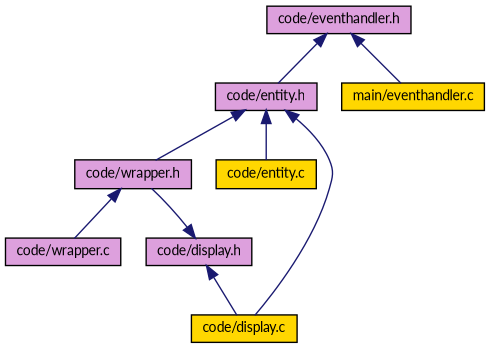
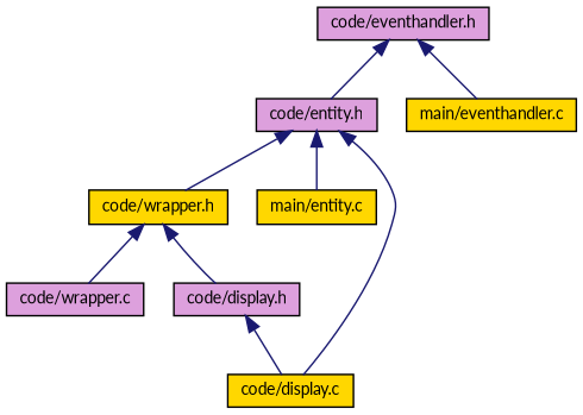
  digraph {
    fontname=Lato
    node [color=black fillcolor=plum fontname=Lato fontsize=10 shape=record style=filled]
    edge [color=midnightblue dir=back fontname=Lato fontsize=10 labelfontname=Helvetica labelfontsize=10 style=solid]
    n1 [fontcolor=black height=0.2 label="code/eventhandler.h" width=0.4]
    n2 [height=0.2 label="code/entity.h" width=0.4]
    n3 [fillcolor=gold height=0.2 label="main/eventhandler.c" width=0.4]
-   n4 [height=0.2 label="code/wrapper.h" width=0.4]
-   n5 [fillcolor=gold height=0.2 label="code/entity.c" width=0.4]
+   n4 [fillcolor=gold height=0.2 label="code/wrapper.h" width=0.4]
+   n5 [fillcolor=gold height=0.2 label="main/entity.c" width=0.4]
    n6 [fillcolor=gold height=0.2 label="code/display.c" width=0.4]
    n7 [height=0.2 label="code/wrapper.c" width=0.4]
    n8 [height=0.2 label="code/display.h" width=0.4]
    n1 -> n2
    n1 -> n3
    n2 -> n4
    n2 -> n5
    n2 -> n6
    n4 -> n7
-   n8 -> n4
+   n4 -> n8
    n8 -> n6
  }
